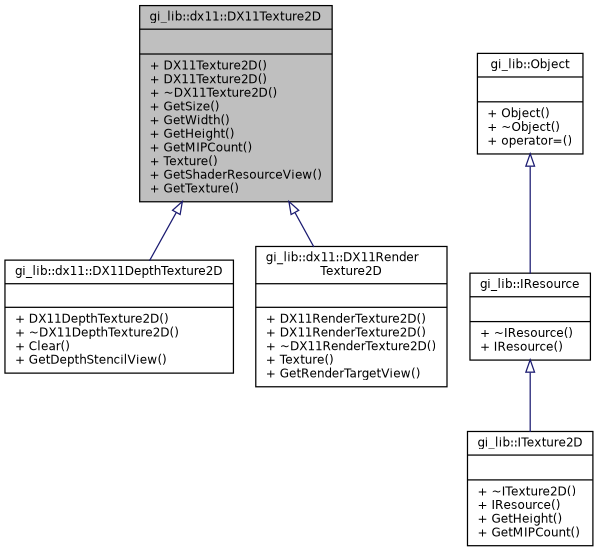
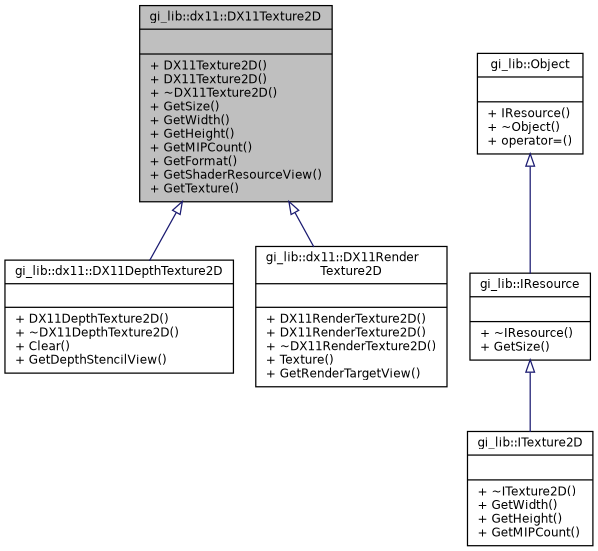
  digraph {
    node [color=black fillcolor=white fontname=Helvetica fontsize=10 shape=record style=filled]
    edge [arrowtail=onormal color=midnightblue dir=back fontname=Helvetica fontsize=10 labelfontname=Helvetica labelfontsize=10 style=solid]
-   n1 [fillcolor=grey75 fontcolor=black height=0.2 label="{gi_lib::dx11::DX11Texture2D\n||+ DX11Texture2D()\l+ DX11Texture2D()\l+ ~DX11Texture2D()\l+ GetSize()\l+ GetWidth()\l+ GetHeight()\l+ GetMIPCount()\l+ Texture()\l+ GetShaderResourceView()\l+ GetTexture()\l}" width=0.4]
+   n1 [fillcolor=grey75 fontcolor=black height=0.2 label="{gi_lib::dx11::DX11Texture2D\n||+ DX11Texture2D()\l+ DX11Texture2D()\l+ ~DX11Texture2D()\l+ GetSize()\l+ GetWidth()\l+ GetHeight()\l+ GetMIPCount()\l+ GetFormat()\l+ GetShaderResourceView()\l+ GetTexture()\l}" width=0.4]
    n2 [height=0.2 label="{gi_lib::dx11::DX11DepthTexture2D\n||+ DX11DepthTexture2D()\l+ ~DX11DepthTexture2D()\l+ Clear()\l+ GetDepthStencilView()\l}" width=0.4]
    n3 [height=0.2 label="{gi_lib::dx11::DX11Render\lTexture2D\n||+ DX11RenderTexture2D()\l+ DX11RenderTexture2D()\l+ ~DX11RenderTexture2D()\l+ Texture()\l+ GetRenderTargetView()\l}" width=0.4]
-   n4 [height=0.2 label="{gi_lib::ITexture2D\n||+ ~ITexture2D()\l+ IResource()\l+ GetHeight()\l+ GetMIPCount()\l}" width=0.4]
-   n5 [height=0.2 label="{gi_lib::IResource\n||+ ~IResource()\l+ IResource()\l}" width=0.4]
-   n6 [height=0.2 label="{gi_lib::Object\n||+ Object()\l+ ~Object()\l+ operator=()\l}" width=0.4]
+   n4 [height=0.2 label="{gi_lib::ITexture2D\n||+ ~ITexture2D()\l+ GetWidth()\l+ GetHeight()\l+ GetMIPCount()\l}" width=0.4]
+   n5 [height=0.2 label="{gi_lib::IResource\n||+ ~IResource()\l+ GetSize()\l}" width=0.4]
+   n6 [height=0.2 label="{gi_lib::Object\n||+ IResource()\l+ ~Object()\l+ operator=()\l}" width=0.4]
    n1 -> n2
    n1 -> n3
    n5 -> n4
    n6 -> n5
  }
